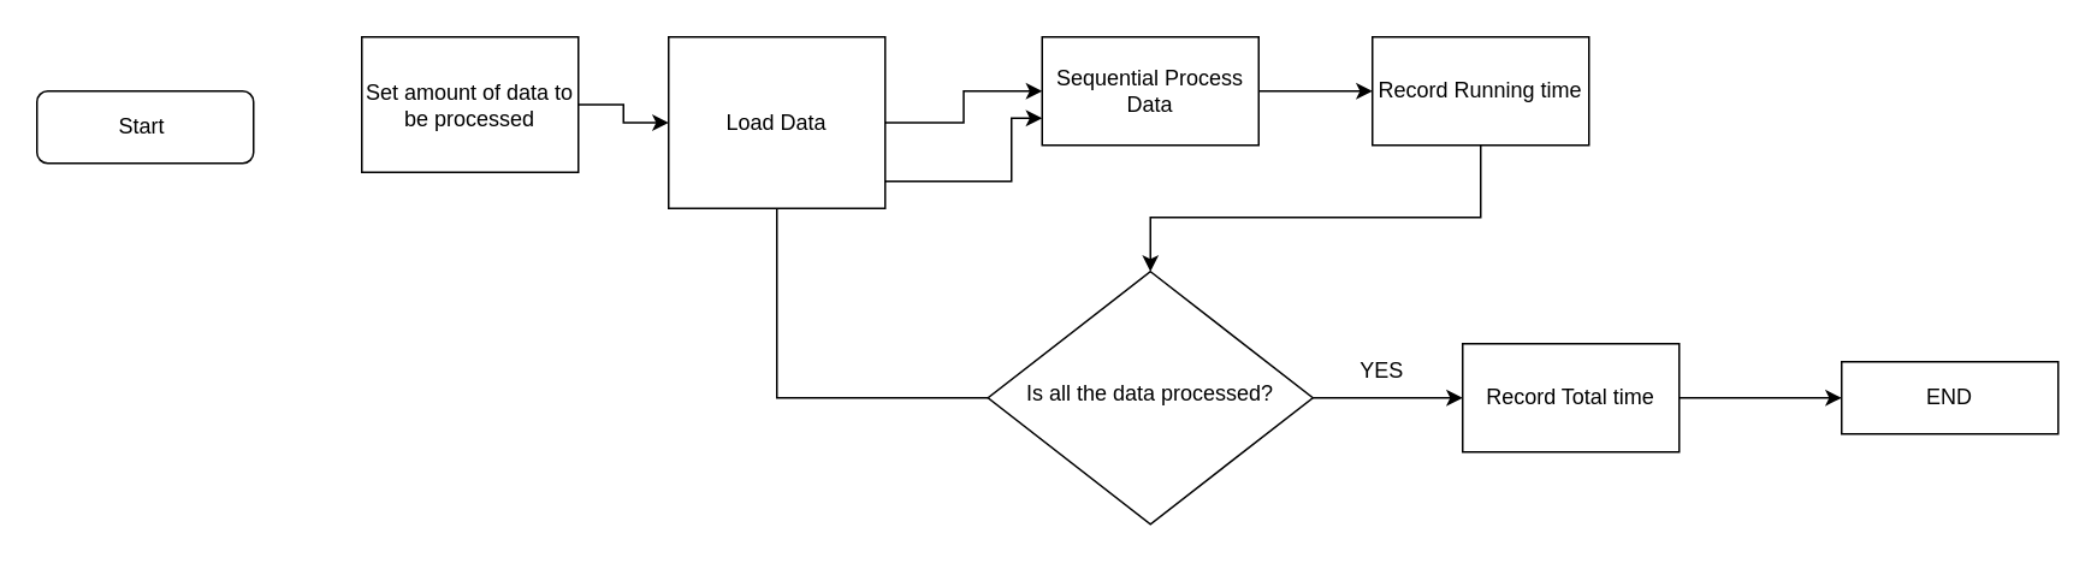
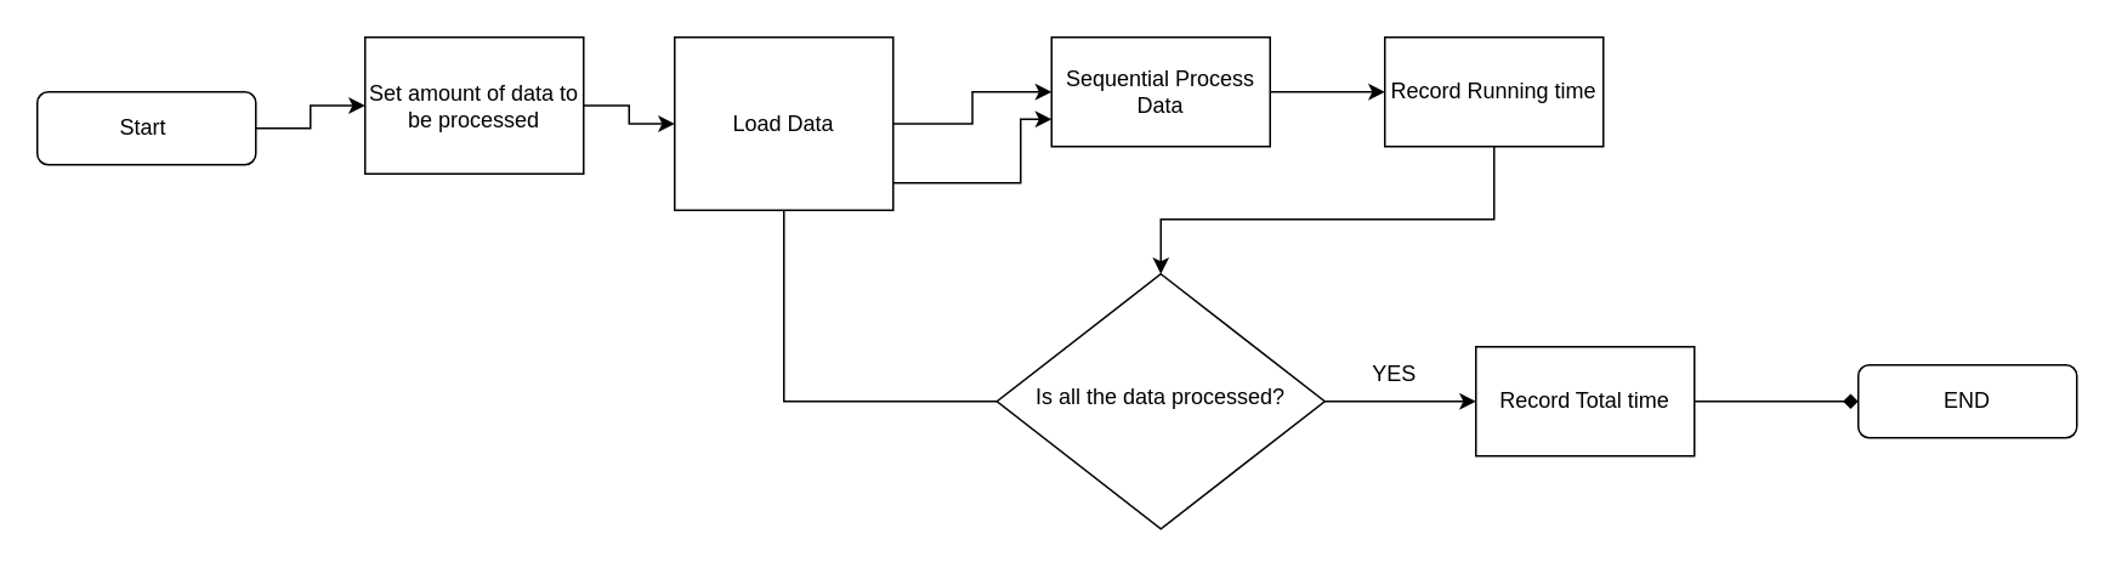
  <mxCell id="0" />
  <mxCell id="1" parent="0" />
+ <mxCell id="2" style="edgeStyle=orthogonalEdgeStyle;rounded=0;orthogonalLoop=1;jettySize=auto;html=1;entryX=0;entryY=0.5;entryDx=0;entryDy=0;" edge="1" parent="1" source="3" target="8"><mxGeometry relative="1" as="geometry" /></mxCell>
  <mxCell id="3" value="Start&amp;nbsp;" style="rounded=1;whiteSpace=wrap;html=1;fontSize=12;glass=0;strokeWidth=1;shadow=0;" parent="1" vertex="1"><mxGeometry x="20" y="50" width="120" height="40" as="geometry" /></mxCell>
  <mxCell id="4" style="edgeStyle=orthogonalEdgeStyle;rounded=0;orthogonalLoop=1;jettySize=auto;html=1;entryX=0;entryY=0.75;entryDx=0;entryDy=0;" edge="1" parent="1" source="6" target="12"><mxGeometry relative="1" as="geometry"><mxPoint x="430" y="100" as="targetPoint" /><Array as="points"><mxPoint x="430" y="220" /><mxPoint x="430" y="100" /><mxPoint x="560" y="100" /><mxPoint x="560" y="65" /></Array></mxGeometry></mxCell>
  <mxCell id="5" value="" style="edgeStyle=orthogonalEdgeStyle;rounded=0;orthogonalLoop=1;jettySize=auto;html=1;" edge="1" parent="1" source="6" target="17"><mxGeometry relative="1" as="geometry" /></mxCell>
  <mxCell id="6" value="Is all the data processed?" style="rhombus;whiteSpace=wrap;html=1;shadow=0;fontFamily=Helvetica;fontSize=12;align=center;strokeWidth=1;spacing=6;spacingTop=-4;" parent="1" vertex="1"><mxGeometry x="547" y="150" width="180" height="140" as="geometry" /></mxCell>
  <mxCell id="7" style="edgeStyle=orthogonalEdgeStyle;rounded=0;orthogonalLoop=1;jettySize=auto;html=1;entryX=0;entryY=0.5;entryDx=0;entryDy=0;" edge="1" parent="1" source="8" target="10"><mxGeometry relative="1" as="geometry" /></mxCell>
  <mxCell id="8" value="Set amount of data to be processed" style="rounded=0;whiteSpace=wrap;html=1;" vertex="1" parent="1"><mxGeometry x="200" y="20" width="120" height="75" as="geometry" /></mxCell>
  <mxCell id="9" value="" style="edgeStyle=orthogonalEdgeStyle;rounded=0;orthogonalLoop=1;jettySize=auto;html=1;" edge="1" parent="1" source="10" target="12"><mxGeometry relative="1" as="geometry" /></mxCell>
  <mxCell id="10" value="Load Data" style="rounded=0;whiteSpace=wrap;html=1;" vertex="1" parent="1"><mxGeometry x="370" y="20" width="120" height="95" as="geometry" /></mxCell>
  <mxCell id="11" value="" style="edgeStyle=orthogonalEdgeStyle;rounded=0;orthogonalLoop=1;jettySize=auto;html=1;" edge="1" parent="1" source="12" target="14"><mxGeometry relative="1" as="geometry" /></mxCell>
  <mxCell id="12" value="Sequential Process Data" style="rounded=0;whiteSpace=wrap;html=1;" vertex="1" parent="1"><mxGeometry x="577" y="20" width="120" height="60" as="geometry" /></mxCell>
  <mxCell id="13" style="edgeStyle=orthogonalEdgeStyle;rounded=0;orthogonalLoop=1;jettySize=auto;html=1;" edge="1" parent="1" source="14" target="6"><mxGeometry relative="1" as="geometry"><Array as="points"><mxPoint x="820" y="120" /><mxPoint x="637" y="120" /></Array></mxGeometry></mxCell>
  <mxCell id="14" value="Record Running time" style="rounded=0;whiteSpace=wrap;html=1;" vertex="1" parent="1"><mxGeometry x="760" y="20" width="120" height="60" as="geometry" /></mxCell>
- <mxCell id="15" value="END" style="whiteSpace=wrap;html=1;fontSize=12;glass=0;strokeWidth=1;shadow=0;rounded=0;" vertex="1" parent="1"><mxGeometry x="1020" y="200" width="120" height="40" as="geometry" /></mxCell>
- <mxCell id="16" value="" style="edgeStyle=orthogonalEdgeStyle;rounded=0;orthogonalLoop=1;jettySize=auto;html=1;" edge="1" parent="1" source="17" target="15"><mxGeometry relative="1" as="geometry" /></mxCell>
+ <mxCell id="15" value="END" style="rounded=1;whiteSpace=wrap;html=1;fontSize=12;glass=0;strokeWidth=1;shadow=0;" vertex="1" parent="1"><mxGeometry x="1020" y="200" width="120" height="40" as="geometry" /></mxCell>
+ <mxCell id="16" value="" style="edgeStyle=orthogonalEdgeStyle;rounded=0;orthogonalLoop=1;jettySize=auto;html=1;endArrow=diamond;" edge="1" parent="1" source="17" target="15"><mxGeometry relative="1" as="geometry" /></mxCell>
  <mxCell id="17" value="Record Total time" style="rounded=0;whiteSpace=wrap;html=1;" vertex="1" parent="1"><mxGeometry x="810" y="190" width="120" height="60" as="geometry" /></mxCell>
  <mxCell id="18" value="YES" style="text;html=1;align=center;verticalAlign=middle;resizable=0;points=[];autosize=1;strokeColor=none;fillColor=none;" vertex="1" parent="1"><mxGeometry x="740" y="190" width="50" height="30" as="geometry" /></mxCell>
